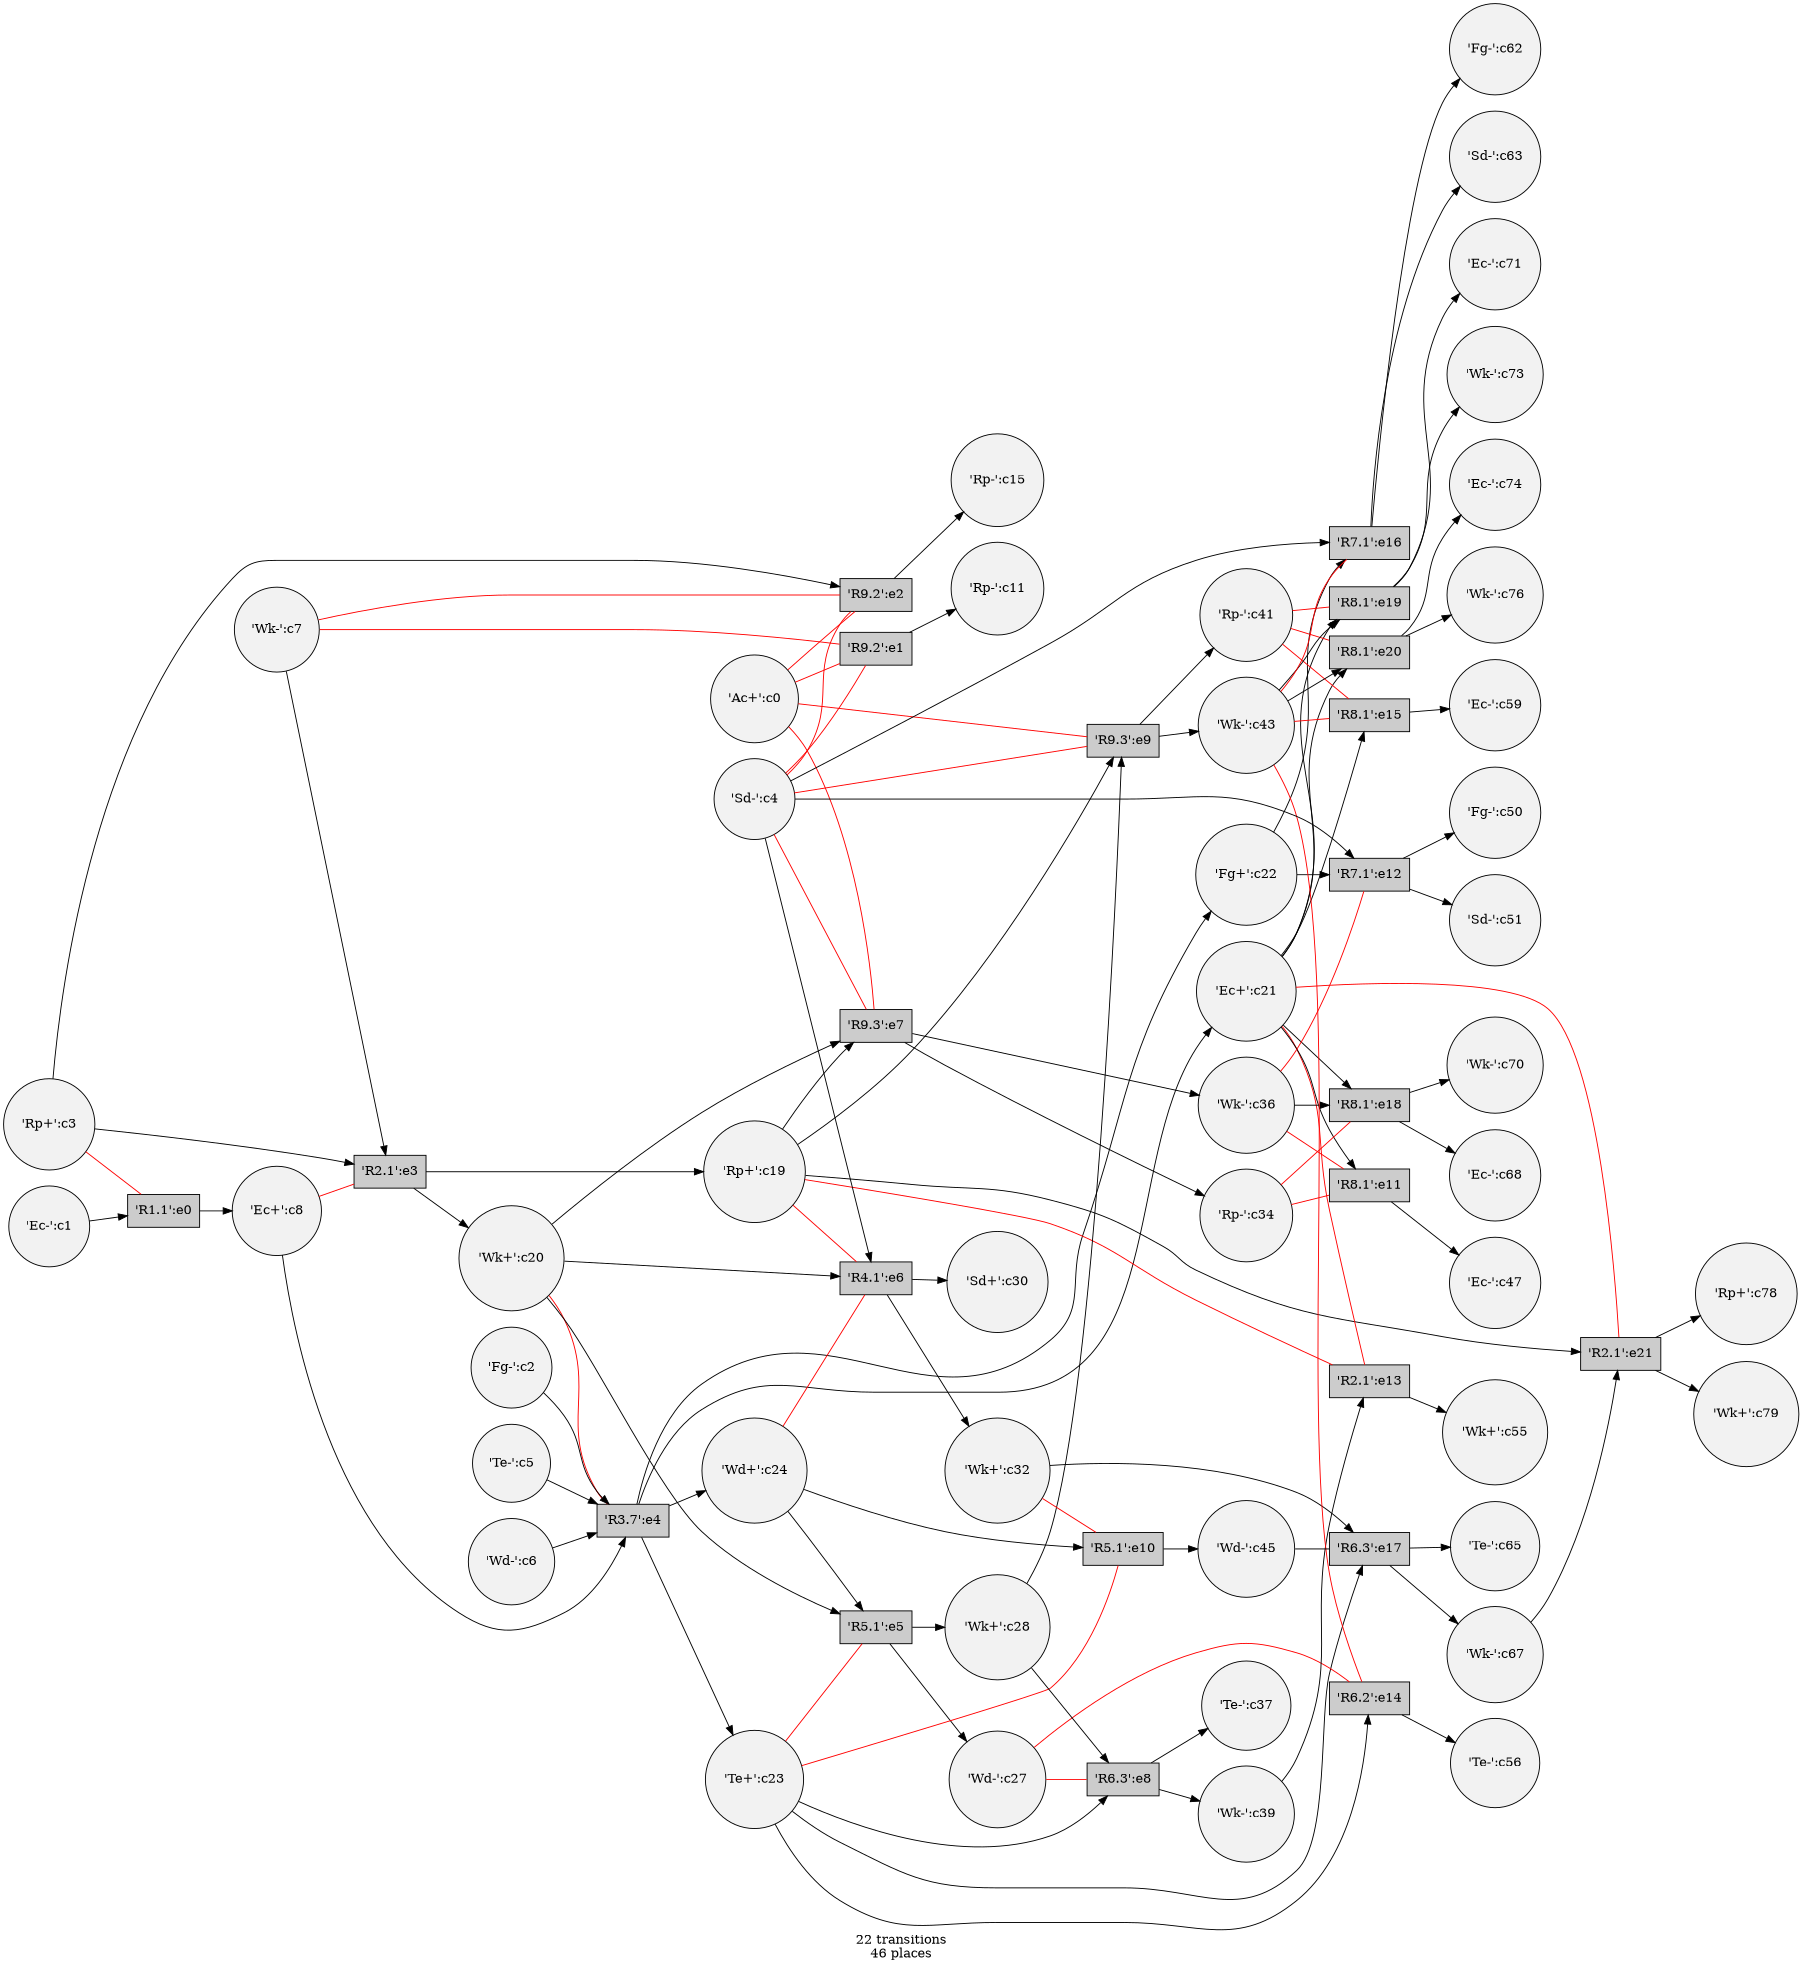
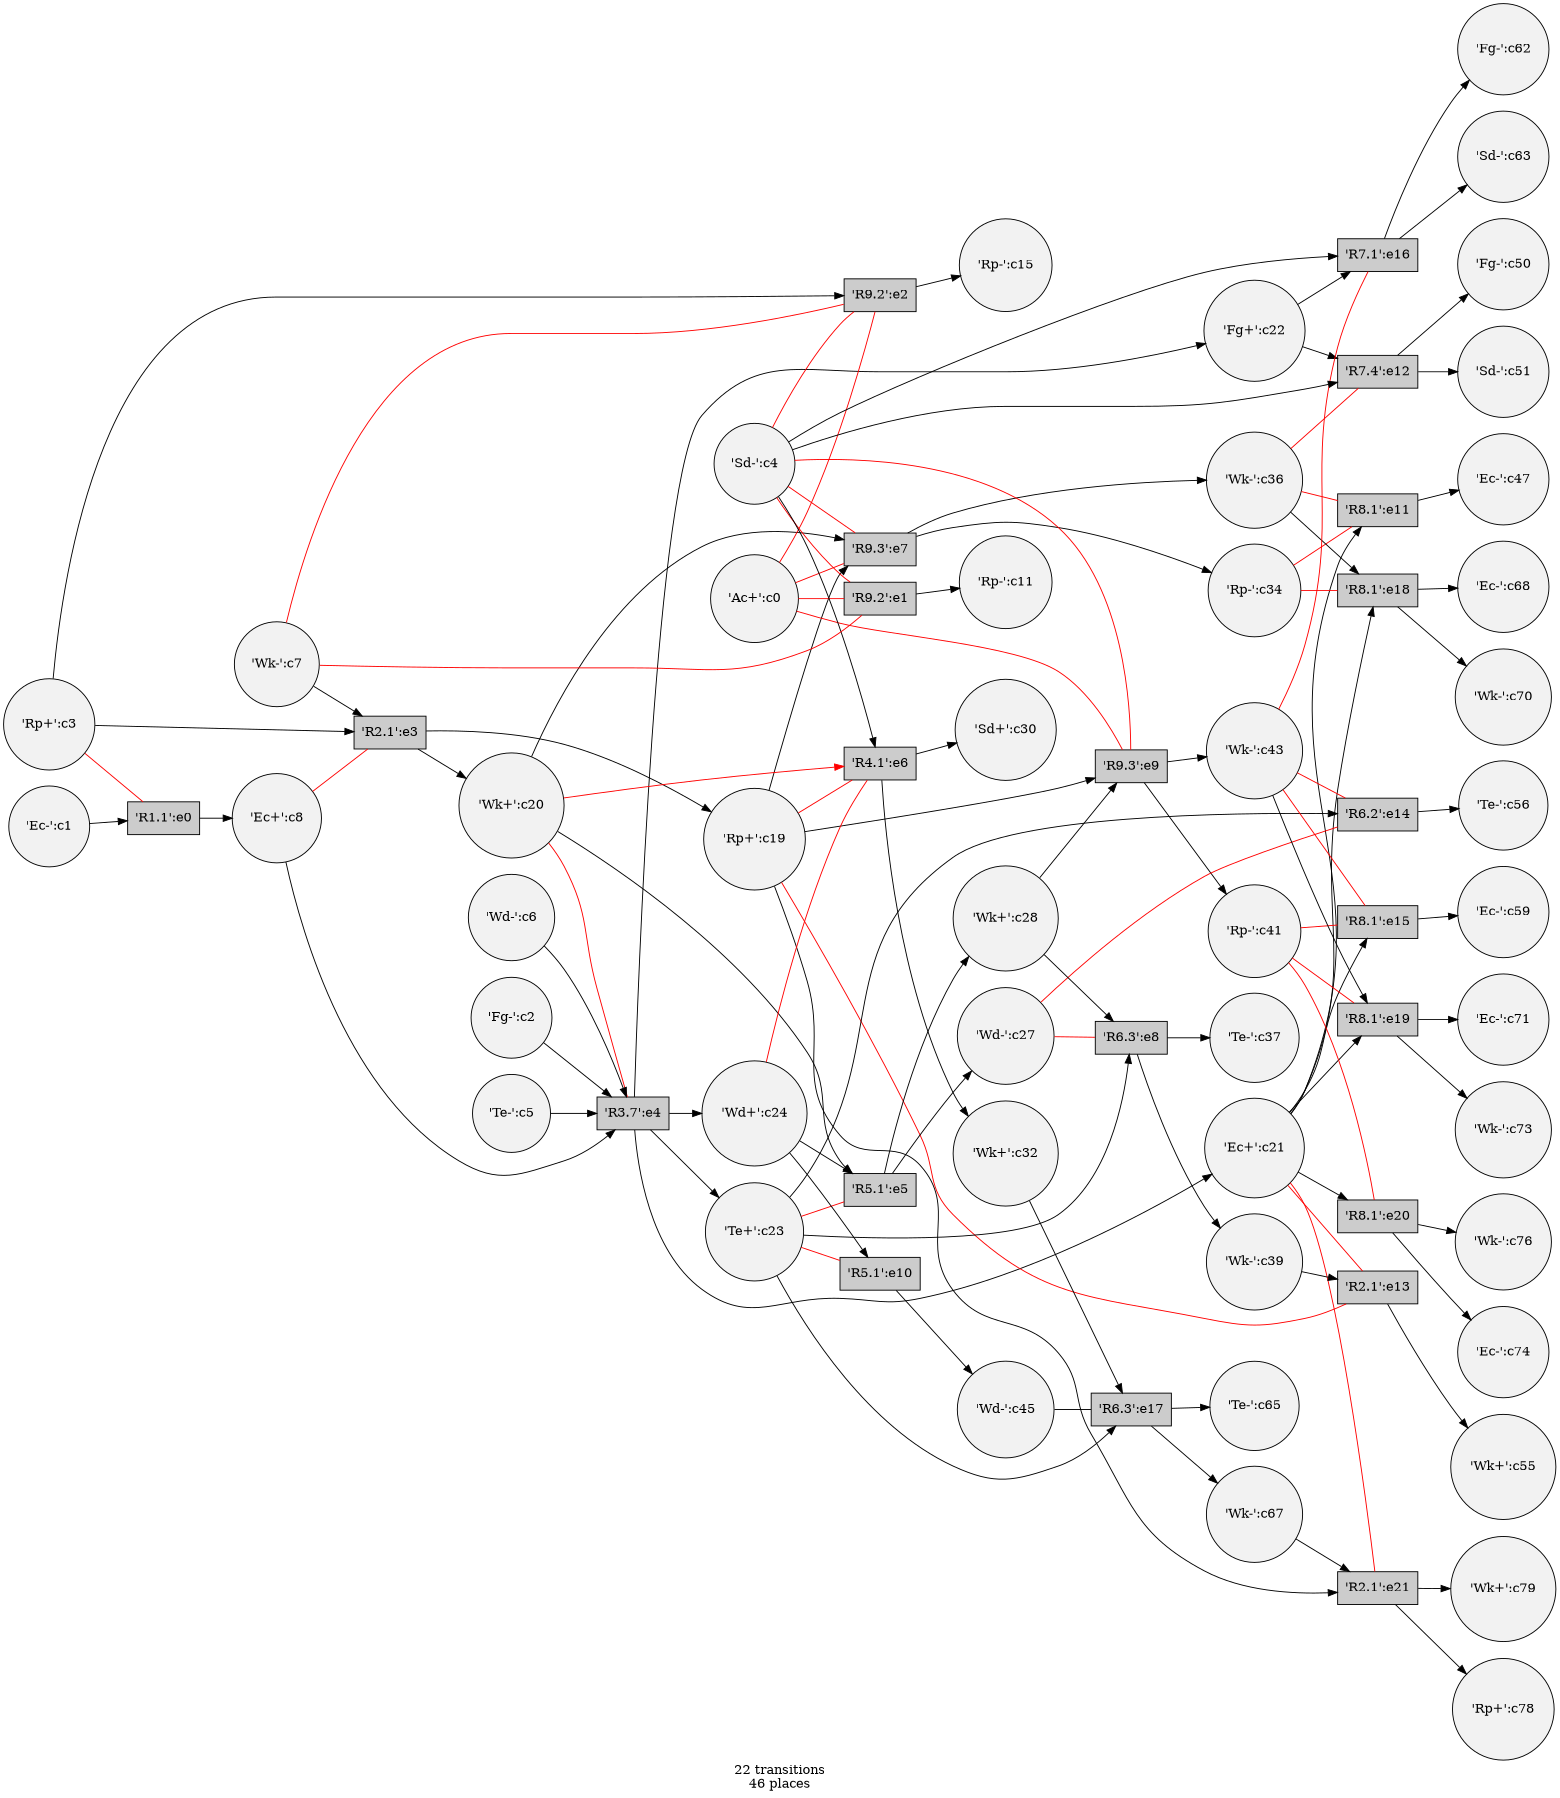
  digraph {
    label="22 transitions\n46 places"
    rankdir=LR
    node [fillcolor=gray95 shape=circle style=filled]
    n1 [fillcolor=gray80 label="'R1.1':e0" shape=box]
    n2 [label="'Ec+':c8"]
    n3 [fillcolor=gray80 label="'R2.1':e3" shape=box]
    n4 [fillcolor=gray80 label="'R3.7':e4" shape=box]
    n5 [fillcolor=gray80 label="'R9.2':e1" shape=box]
    n6 [label="'Rp-':c11"]
    n7 [fillcolor=gray80 label="'R9.2':e2" shape=box]
    n8 [label="'Rp-':c15"]
    n9 [label="'Rp+':c19"]
    n10 [label="'Wk+':c20"]
    n11 [fillcolor=gray80 label="'R4.1':e6" shape=box]
    n12 [fillcolor=gray80 label="'R9.3':e7" shape=box]
    n13 [fillcolor=gray80 label="'R9.3':e9" shape=box]
    n14 [fillcolor=gray80 label="'R2.1':e13" shape=box]
    n15 [fillcolor=gray80 label="'R2.1':e21" shape=box]
    n16 [fillcolor=gray80 label="'R5.1':e5" shape=box]
    n17 [label="'Ec+':c21"]
    n18 [label="'Fg+':c22"]
    n19 [label="'Te+':c23"]
    n20 [label="'Wd+':c24"]
    n21 [fillcolor=gray80 label="'R8.1':e11" shape=box]
    n22 [fillcolor=gray80 label="'R8.1':e15" shape=box]
    n23 [fillcolor=gray80 label="'R8.1':e18" shape=box]
    n24 [fillcolor=gray80 label="'R8.1':e19" shape=box]
    n25 [fillcolor=gray80 label="'R8.1':e20" shape=box]
-   n26 [fillcolor=gray80 label="'R7.1':e12" shape=box]
+   n26 [fillcolor=gray80 label="'R7.4':e12" shape=box]
    n27 [fillcolor=gray80 label="'R7.1':e16" shape=box]
    n28 [fillcolor=gray80 label="'R6.3':e8" shape=box]
    n29 [fillcolor=gray80 label="'R5.1':e10" shape=box]
    n30 [fillcolor=gray80 label="'R6.2':e14" shape=box]
    n31 [fillcolor=gray80 label="'R6.3':e17" shape=box]
    n32 [label="'Wd-':c27"]
    n33 [label="'Wk+':c28"]
    n34 [label="'Sd+':c30"]
    n35 [label="'Wk+':c32"]
    n36 [label="'Rp-':c34"]
    n37 [label="'Wk-':c36"]
    n38 [label="'Te-':c37"]
    n39 [label="'Wk-':c39"]
    n40 [label="'Rp-':c41"]
    n41 [label="'Wk-':c43"]
    n42 [label="'Wd-':c45"]
    n43 [label="'Ec-':c47"]
    n44 [label="'Fg-':c50"]
    n45 [label="'Sd-':c51"]
    n46 [label="'Wk+':c55"]
    n47 [label="'Te-':c56"]
    n48 [label="'Ec-':c59"]
    n49 [label="'Fg-':c62"]
    n50 [label="'Sd-':c63"]
    n51 [label="'Te-':c65"]
    n52 [label="'Wk-':c67"]
    n53 [label="'Ec-':c68"]
    n54 [label="'Wk-':c70"]
    n55 [label="'Ec-':c71"]
    n56 [label="'Wk-':c73"]
    n57 [label="'Ec-':c74"]
    n58 [label="'Wk-':c76"]
    n59 [label="'Rp+':c78"]
    n60 [label="'Wk+':c79"]
    n61 [label="'Ac+':c0"]
    n62 [label="'Ec-':c1"]
    n63 [label="'Fg-':c2"]
    n64 [label="'Rp+':c3"]
    n65 [label="'Sd-':c4"]
    n66 [label="'Te-':c5"]
    n67 [label="'Wd-':c6"]
    n68 [label="'Wk-':c7"]
    n1 -> n2
    n2 -> n3 [arrowhead=none color=red]
    n2 -> n4
    n3 -> n9
    n3 -> n10
    n4 -> n17
    n4 -> n18
    n4 -> n19
    n4 -> n20
    n5 -> n6
    n7 -> n8
    n9 -> n11 [arrowhead=none color=red]
    n9 -> n12
    n9 -> n13
    n9 -> n14 [arrowhead=none color=red]
    n9 -> n15
    n10 -> n4 [arrowhead=none color=red]
-   n10 -> n11
+   n10 -> n11 [color=red]
    n10 -> n12
    n10 -> n16
    n11 -> n34
    n11 -> n35
    n12 -> n36
    n12 -> n37
    n13 -> n40
    n13 -> n41
    n14 -> n46
    n15 -> n59
    n15 -> n60
    n16 -> n32
    n16 -> n33
    n17 -> n14 [arrowhead=none color=red]
    n17 -> n15 [arrowhead=none color=red]
    n17 -> n21
    n17 -> n22
    n17 -> n23
    n17 -> n24
    n17 -> n25
    n18 -> n26
    n18 -> n27
    n19 -> n16 [arrowhead=none color=red]
    n19 -> n28
    n19 -> n29 [arrowhead=none color=red]
    n19 -> n30
    n19 -> n31
    n20 -> n11 [arrowhead=none color=red]
    n20 -> n16
    n20 -> n29
    n21 -> n43
    n22 -> n48
    n23 -> n53
    n23 -> n54
    n24 -> n55
    n24 -> n56
    n25 -> n57
    n25 -> n58
    n26 -> n44
    n26 -> n45
    n27 -> n49
    n27 -> n50
    n28 -> n38
    n28 -> n39
    n29 -> n42
    n30 -> n47
    n31 -> n51
    n31 -> n52
    n32 -> n28 [arrowhead=none color=red]
    n32 -> n30 [arrowhead=none color=red]
    n33 -> n13
    n33 -> n28
-   n35 -> n29 [arrowhead=none color=red]
    n35 -> n31
    n36 -> n21 [arrowhead=none color=red]
    n36 -> n23 [arrowhead=none color=red]
    n37 -> n21 [arrowhead=none color=red]
    n37 -> n23
    n37 -> n26 [arrowhead=none color=red]
    n39 -> n14
    n40 -> n22 [arrowhead=none color=red]
    n40 -> n24 [arrowhead=none color=red]
    n40 -> n25 [arrowhead=none color=red]
    n41 -> n22 [arrowhead=none color=red]
    n41 -> n24
-   n41 -> n25
    n41 -> n27 [arrowhead=none color=red]
    n41 -> n30 [arrowhead=none color=red]
    n42 -> n31 [arrowhead=none color=black]
    n52 -> n15
    n61 -> n5 [arrowhead=none color=red]
    n61 -> n7 [arrowhead=none color=red]
    n61 -> n12 [arrowhead=none color=red]
    n61 -> n13 [arrowhead=none color=red]
    n62 -> n1
    n63 -> n4
    n64 -> n1 [arrowhead=none color=red]
    n64 -> n3
    n64 -> n7
    n65 -> n5 [arrowhead=none color=red]
    n65 -> n7 [arrowhead=none color=red]
    n65 -> n11
    n65 -> n12 [arrowhead=none color=red]
    n65 -> n13 [arrowhead=none color=red]
    n65 -> n26
    n65 -> n27
    n66 -> n4
    n67 -> n4
    n68 -> n3
    n68 -> n5 [arrowhead=none color=red]
    n68 -> n7 [arrowhead=none color=red]
  }
